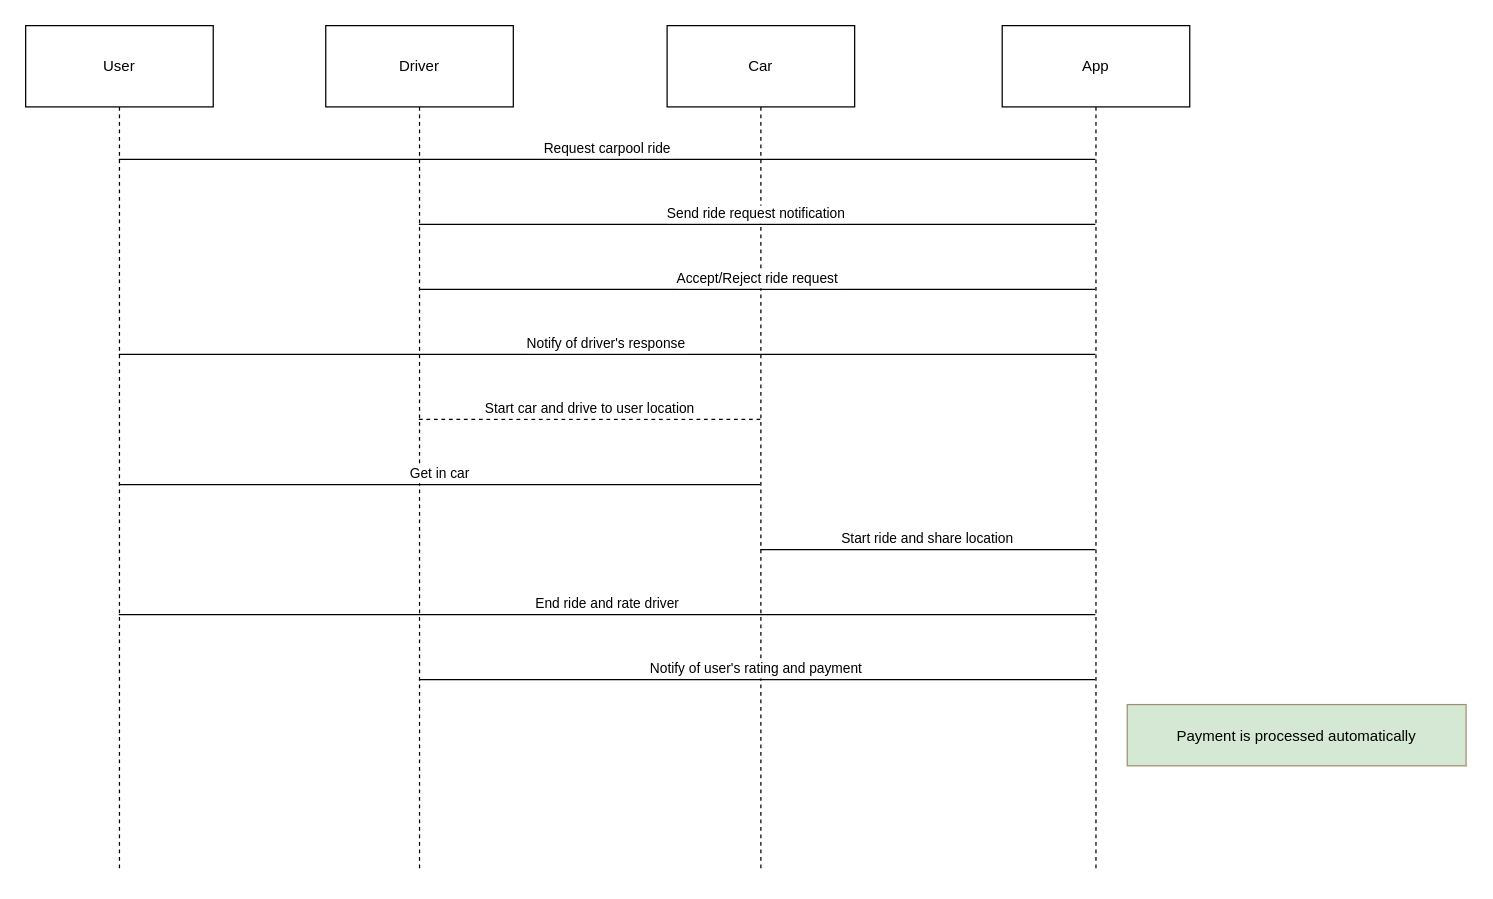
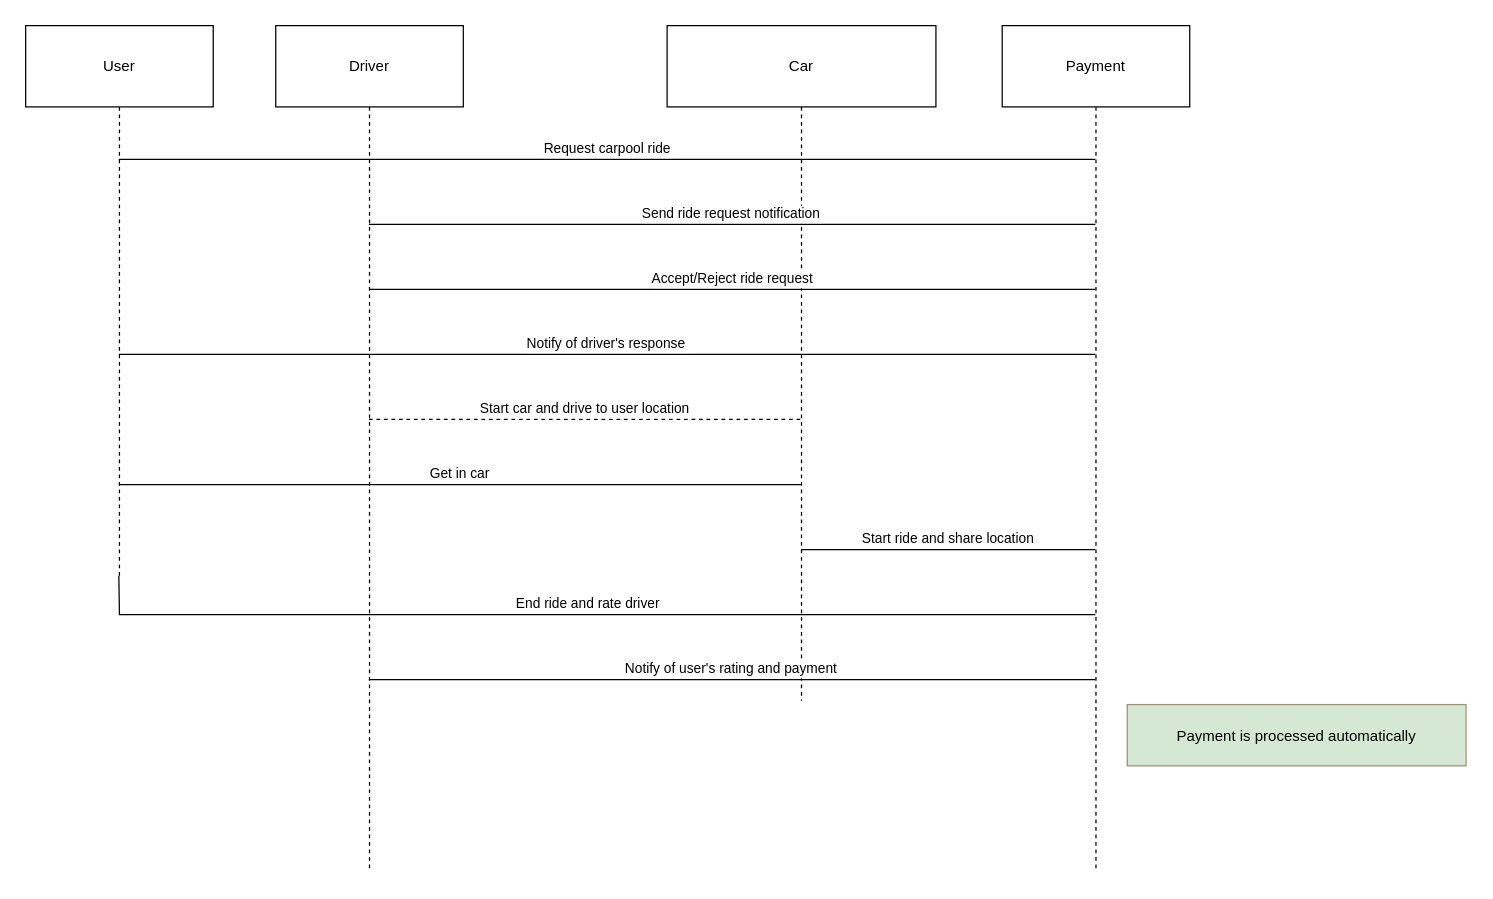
  <mxCell id="0" />
  <mxCell id="1" parent="0" />
- <mxCell id="2" value="User" style="shape=umlLifeline;perimeter=lifelinePerimeter;whiteSpace=wrap;container=1;dropTarget=0;collapsible=0;recursiveResize=0;outlineConnect=0;portConstraint=eastwest;newEdgeStyle={&quot;edgeStyle&quot;:&quot;elbowEdgeStyle&quot;,&quot;elbow&quot;:&quot;vertical&quot;,&quot;curved&quot;:0,&quot;rounded&quot;:0};size=65;" vertex="1" parent="1"><mxGeometry width="150" height="677" as="geometry" x="20" y="20" /></mxCell>
- <mxCell id="3" value="Driver" style="shape=umlLifeline;perimeter=lifelinePerimeter;whiteSpace=wrap;container=1;dropTarget=0;collapsible=0;recursiveResize=0;outlineConnect=0;portConstraint=eastwest;newEdgeStyle={&quot;edgeStyle&quot;:&quot;elbowEdgeStyle&quot;,&quot;elbow&quot;:&quot;vertical&quot;,&quot;curved&quot;:0,&quot;rounded&quot;:0};size=65;" vertex="1" parent="1"><mxGeometry x="260" y="20" width="150" height="677" as="geometry" /></mxCell>
- <mxCell id="4" value="Car" style="shape=umlLifeline;perimeter=lifelinePerimeter;whiteSpace=wrap;container=1;dropTarget=0;collapsible=0;recursiveResize=0;outlineConnect=0;portConstraint=eastwest;newEdgeStyle={&quot;edgeStyle&quot;:&quot;elbowEdgeStyle&quot;,&quot;elbow&quot;:&quot;vertical&quot;,&quot;curved&quot;:0,&quot;rounded&quot;:0};size=65;" vertex="1" parent="1"><mxGeometry x="533" width="150" height="677" as="geometry" y="20" /></mxCell>
- <mxCell id="5" value="App" style="shape=umlLifeline;perimeter=lifelinePerimeter;whiteSpace=wrap;container=1;dropTarget=0;collapsible=0;recursiveResize=0;outlineConnect=0;portConstraint=eastwest;newEdgeStyle={&quot;edgeStyle&quot;:&quot;elbowEdgeStyle&quot;,&quot;elbow&quot;:&quot;vertical&quot;,&quot;curved&quot;:0,&quot;rounded&quot;:0};size=65;" vertex="1" parent="1"><mxGeometry x="801" width="150" height="677" as="geometry" y="20" /></mxCell>
+ <mxCell id="2" value="User" style="shape=umlLifeline;perimeter=lifelinePerimeter;whiteSpace=wrap;container=1;dropTarget=0;collapsible=0;recursiveResize=0;outlineConnect=0;portConstraint=eastwest;newEdgeStyle={&quot;edgeStyle&quot;:&quot;elbowEdgeStyle&quot;,&quot;elbow&quot;:&quot;vertical&quot;,&quot;curved&quot;:0,&quot;rounded&quot;:0};size=65;" vertex="1" parent="1"><mxGeometry x="20" y="20" width="150" height="440" as="geometry" /></mxCell>
+ <mxCell id="3" value="Driver" style="shape=umlLifeline;perimeter=lifelinePerimeter;whiteSpace=wrap;container=1;dropTarget=0;collapsible=0;recursiveResize=0;outlineConnect=0;portConstraint=eastwest;newEdgeStyle={&quot;edgeStyle&quot;:&quot;elbowEdgeStyle&quot;,&quot;elbow&quot;:&quot;vertical&quot;,&quot;curved&quot;:0,&quot;rounded&quot;:0};size=65;" vertex="1" parent="1"><mxGeometry x="220" width="150" height="677" as="geometry" y="20" /></mxCell>
+ <mxCell id="4" value="Car" style="shape=umlLifeline;perimeter=lifelinePerimeter;whiteSpace=wrap;container=1;dropTarget=0;collapsible=0;recursiveResize=0;outlineConnect=0;portConstraint=eastwest;newEdgeStyle={&quot;edgeStyle&quot;:&quot;elbowEdgeStyle&quot;,&quot;elbow&quot;:&quot;vertical&quot;,&quot;curved&quot;:0,&quot;rounded&quot;:0};size=65;" vertex="1" parent="1"><mxGeometry x="533" y="20" width="215" height="540" as="geometry" /></mxCell>
+ <mxCell id="5" value="Payment" style="shape=umlLifeline;perimeter=lifelinePerimeter;whiteSpace=wrap;container=1;dropTarget=0;collapsible=0;recursiveResize=0;outlineConnect=0;portConstraint=eastwest;newEdgeStyle={&quot;edgeStyle&quot;:&quot;elbowEdgeStyle&quot;,&quot;elbow&quot;:&quot;vertical&quot;,&quot;curved&quot;:0,&quot;rounded&quot;:0};size=65;" vertex="1" parent="1"><mxGeometry x="801" width="150" height="677" as="geometry" y="20" /></mxCell>
  <mxCell id="6" value="Request carpool ride" style="verticalAlign=bottom;endArrow=block;edgeStyle=elbowEdgeStyle;elbow=vertical;curved=0;rounded=0;endArrow=none;" edge="1" parent="1" source="2" target="5"><mxGeometry relative="1" as="geometry"><Array as="points"><mxPoint x="496" y="127" /></Array></mxGeometry></mxCell>
  <mxCell id="7" value="Send ride request notification" style="verticalAlign=bottom;endArrow=block;edgeStyle=elbowEdgeStyle;elbow=vertical;curved=0;rounded=0;endArrow=none;" edge="1" parent="1" source="5" target="3"><mxGeometry relative="1" as="geometry"><Array as="points"><mxPoint x="596" y="179" /></Array></mxGeometry></mxCell>
  <mxCell id="8" value="Accept/Reject ride request" style="verticalAlign=bottom;endArrow=block;edgeStyle=elbowEdgeStyle;elbow=vertical;curved=0;rounded=0;endArrow=none;" edge="1" parent="1" source="3" target="5"><mxGeometry relative="1" as="geometry"><Array as="points"><mxPoint x="596" y="231" /></Array></mxGeometry></mxCell>
  <mxCell id="9" value="Notify of driver's response" style="verticalAlign=bottom;endArrow=block;edgeStyle=elbowEdgeStyle;elbow=vertical;curved=0;rounded=0;endArrow=none;" edge="1" parent="1" source="5" target="2"><mxGeometry relative="1" as="geometry"><Array as="points"><mxPoint x="496" y="283" /></Array></mxGeometry></mxCell>
  <mxCell id="10" value="Start car and drive to user location" style="verticalAlign=bottom;endArrow=block;edgeStyle=elbowEdgeStyle;elbow=vertical;curved=0;rounded=0;endArrow=none;dashed=1;" edge="1" parent="1" source="3" target="4"><mxGeometry relative="1" as="geometry"><Array as="points"><mxPoint x="462" y="335" /></Array></mxGeometry></mxCell>
  <mxCell id="11" value="Get in car" style="verticalAlign=bottom;endArrow=open;edgeStyle=elbowEdgeStyle;elbow=vertical;curved=0;rounded=0;endArrow=none;" edge="1" parent="1" source="2" target="4"><mxGeometry relative="1" as="geometry"><Array as="points"><mxPoint x="362" y="387" /></Array></mxGeometry></mxCell>
  <mxCell id="12" value="Start ride and share location" style="verticalAlign=bottom;endArrow=block;edgeStyle=elbowEdgeStyle;elbow=vertical;curved=0;rounded=0;endArrow=none;" edge="1" parent="1" source="4" target="5"><mxGeometry relative="1" as="geometry"><Array as="points"><mxPoint x="752" y="439" /></Array></mxGeometry></mxCell>
  <mxCell id="13" value="End ride and rate driver" style="verticalAlign=bottom;endArrow=block;edgeStyle=elbowEdgeStyle;elbow=vertical;curved=0;rounded=0;endArrow=none;" edge="1" parent="1" source="2" target="5"><mxGeometry relative="1" as="geometry"><Array as="points"><mxPoint x="496" y="491" /></Array></mxGeometry></mxCell>
  <mxCell id="14" value="Notify of user's rating and payment" style="verticalAlign=bottom;endArrow=block;edgeStyle=elbowEdgeStyle;elbow=vertical;curved=0;rounded=0;endArrow=none;" edge="1" parent="1" source="5" target="3"><mxGeometry relative="1" as="geometry"><Array as="points"><mxPoint x="596" y="543" /></Array></mxGeometry></mxCell>
  <mxCell id="15" value="Payment is processed automatically" style="fillColor=#d5e8d4;strokeColor=#9E916F;" vertex="1" parent="1"><mxGeometry x="901" y="563" width="271" height="49" as="geometry" /></mxCell>
